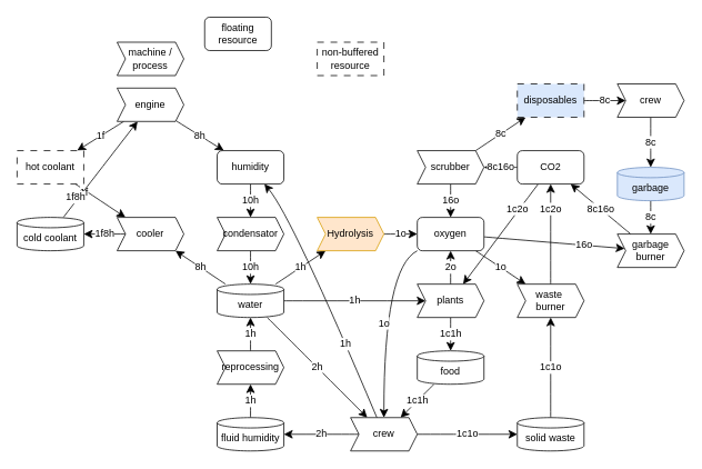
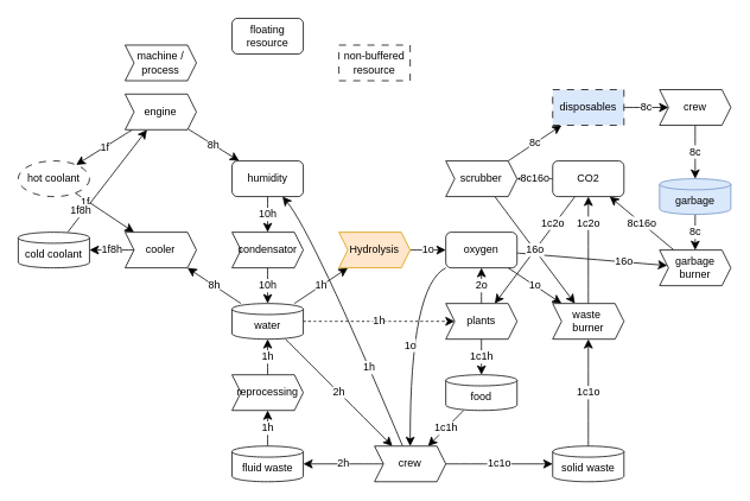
  <mxCell id="0" />
  <mxCell id="1" parent="0" />
  <mxCell id="2" value="machine / process" style="shape=step;perimeter=stepPerimeter;whiteSpace=wrap;html=1;fixedSize=1;size=10;" parent="1" vertex="1"><mxGeometry x="140" y="50" width="80" height="40" as="geometry" /></mxCell>
- <mxCell id="3" value="floating resource" style="rounded=1;whiteSpace=wrap;html=1;" parent="1" vertex="1"><mxGeometry x="245" y="20" width="80" height="40" as="geometry" /></mxCell>
+ <mxCell id="3" value="floating resource" style="rounded=1;whiteSpace=wrap;html=1;" parent="1" vertex="1"><mxGeometry x="260" y="20" width="80" height="40" as="geometry" /></mxCell>
  <mxCell id="4" value="8h" style="edgeStyle=none;curved=1;rounded=0;orthogonalLoop=1;jettySize=auto;html=1;fontSize=12;startSize=8;endSize=8;" parent="1" source="8" target="20" edge="1"><mxGeometry relative="1" as="geometry" /></mxCell>
- <mxCell id="5" value="1h" style="edgeStyle=none;curved=1;rounded=0;orthogonalLoop=1;jettySize=auto;html=1;fontSize=12;startSize=8;endSize=8;" parent="1" source="8" target="23" edge="1"><mxGeometry relative="1" as="geometry" /></mxCell>
+ <mxCell id="5" value="1h" style="edgeStyle=none;curved=1;rounded=0;orthogonalLoop=1;jettySize=auto;html=1;fontSize=12;startSize=8;endSize=8;dashed=1;" parent="1" source="8" target="23" edge="1"><mxGeometry relative="1" as="geometry" /></mxCell>
  <mxCell id="6" value="2h" style="edgeStyle=none;curved=1;rounded=0;orthogonalLoop=1;jettySize=auto;html=1;fontSize=12;startSize=8;endSize=8;" parent="1" source="8" target="28" edge="1"><mxGeometry relative="1" as="geometry" /></mxCell>
  <mxCell id="7" value="1h" style="edgeStyle=none;curved=1;rounded=0;orthogonalLoop=1;jettySize=auto;html=1;fontSize=12;startSize=8;endSize=8;" edge="1" parent="1" source="8" target="47"><mxGeometry relative="1" as="geometry" /></mxCell>
  <mxCell id="8" value="water" style="shape=cylinder3;whiteSpace=wrap;html=1;boundedLbl=1;backgroundOutline=1;size=6.207;" parent="1" vertex="1"><mxGeometry x="260" y="340" width="80" height="40" as="geometry" /></mxCell>
  <mxCell id="9" value="1o" style="edgeStyle=none;curved=1;rounded=0;orthogonalLoop=1;jettySize=auto;html=1;fontSize=12;startSize=8;endSize=8;" parent="1" source="12" target="45" edge="1"><mxGeometry relative="1" as="geometry" /></mxCell>
  <mxCell id="10" value="1o" style="edgeStyle=none;curved=1;rounded=0;orthogonalLoop=1;jettySize=auto;html=1;fontSize=12;startSize=8;endSize=8;" edge="1" parent="1" source="12" target="28"><mxGeometry relative="1" as="geometry"><Array as="points"><mxPoint x="460" y="320" /></Array></mxGeometry></mxCell>
  <mxCell id="11" value="16o" style="edgeStyle=none;curved=1;rounded=0;orthogonalLoop=1;jettySize=auto;html=1;fontSize=12;startSize=8;endSize=8;" edge="1" parent="1" source="12" target="58"><mxGeometry x="0.412" relative="1" as="geometry"><mxPoint as="offset" /></mxGeometry></mxCell>
  <mxCell id="12" value="oxygen" style="rounded=1;whiteSpace=wrap;html=1;" parent="1" vertex="1"><mxGeometry x="500" y="260" width="80" height="40" as="geometry" /></mxCell>
  <mxCell id="13" value="1f" style="edgeStyle=none;curved=1;rounded=0;orthogonalLoop=1;jettySize=auto;html=1;fontSize=12;startSize=8;endSize=8;" parent="1" source="59" target="20" edge="1"><mxGeometry x="-0.615" y="-3" relative="1" as="geometry"><mxPoint x="90" y="220" as="sourcePoint" /><mxPoint as="offset" /></mxGeometry></mxCell>
  <mxCell id="14" value="1f8h" style="edgeStyle=none;curved=1;rounded=0;orthogonalLoop=1;jettySize=auto;html=1;fontSize=12;startSize=8;endSize=8;" parent="1" source="15" target="18" edge="1"><mxGeometry x="-0.615" y="3" relative="1" as="geometry"><mxPoint as="offset" /></mxGeometry></mxCell>
  <mxCell id="15" value="cold coolant" style="shape=cylinder3;whiteSpace=wrap;html=1;boundedLbl=1;backgroundOutline=1;size=6.207;" parent="1" vertex="1"><mxGeometry x="20" y="260" width="80" height="40" as="geometry" /></mxCell>
  <mxCell id="16" value="1f" style="edgeStyle=none;curved=1;rounded=0;orthogonalLoop=1;jettySize=auto;html=1;fontSize=12;startSize=8;endSize=8;" parent="1" source="18" target="59" edge="1"><mxGeometry relative="1" as="geometry"><mxPoint x="100" y="200" as="targetPoint" /></mxGeometry></mxCell>
  <mxCell id="17" value="8h" style="edgeStyle=none;curved=1;rounded=0;orthogonalLoop=1;jettySize=auto;html=1;fontSize=12;startSize=8;endSize=8;" parent="1" source="18" target="30" edge="1"><mxGeometry relative="1" as="geometry" /></mxCell>
  <mxCell id="18" value="engine" style="shape=step;perimeter=stepPerimeter;whiteSpace=wrap;html=1;fixedSize=1;size=10;" parent="1" vertex="1"><mxGeometry x="140" y="105" width="80" height="40" as="geometry" /></mxCell>
  <mxCell id="19" value="1f8h" style="edgeStyle=none;curved=1;rounded=0;orthogonalLoop=1;jettySize=auto;html=1;fontSize=12;startSize=8;endSize=8;" parent="1" source="20" target="15" edge="1"><mxGeometry relative="1" as="geometry" /></mxCell>
  <mxCell id="20" value="cooler" style="shape=step;perimeter=stepPerimeter;whiteSpace=wrap;html=1;fixedSize=1;size=10;" parent="1" vertex="1"><mxGeometry x="140" y="260" width="80" height="40" as="geometry" /></mxCell>
  <mxCell id="21" value="1c1h" style="edgeStyle=none;curved=1;rounded=0;orthogonalLoop=1;jettySize=auto;html=1;fontSize=12;startSize=8;endSize=8;" parent="1" source="23" target="56" edge="1"><mxGeometry relative="1" as="geometry"><mxPoint x="613.333" y="420" as="sourcePoint" /><mxPoint x="540" y="420" as="targetPoint" /></mxGeometry></mxCell>
  <mxCell id="22" value="2o" style="edgeStyle=none;curved=1;rounded=0;orthogonalLoop=1;jettySize=auto;html=1;fontSize=12;startSize=8;endSize=8;" parent="1" source="23" target="12" edge="1"><mxGeometry relative="1" as="geometry" /></mxCell>
  <mxCell id="23" value="plants" style="shape=step;perimeter=stepPerimeter;whiteSpace=wrap;html=1;fixedSize=1;size=10;" parent="1" vertex="1"><mxGeometry x="500" y="340" width="80" height="40" as="geometry" /></mxCell>
  <mxCell id="24" value="1c1h" style="edgeStyle=none;curved=1;rounded=0;orthogonalLoop=1;jettySize=auto;html=1;fontSize=12;startSize=8;endSize=8;" parent="1" source="56" target="28" edge="1"><mxGeometry relative="1" as="geometry"><mxPoint x="540" y="460" as="sourcePoint" /></mxGeometry></mxCell>
  <mxCell id="25" value="1c1o" style="edgeStyle=none;curved=1;rounded=0;orthogonalLoop=1;jettySize=auto;html=1;fontSize=12;startSize=8;endSize=8;" parent="1" source="28" target="53" edge="1"><mxGeometry relative="1" as="geometry"><mxPoint x="620" y="520" as="targetPoint" /></mxGeometry></mxCell>
  <mxCell id="26" value="2h" style="edgeStyle=none;curved=1;rounded=0;orthogonalLoop=1;jettySize=auto;html=1;fontSize=12;startSize=8;endSize=8;" edge="1" parent="1" source="28" target="55"><mxGeometry relative="1" as="geometry" /></mxCell>
  <mxCell id="27" value="1h" style="edgeStyle=none;curved=1;rounded=0;orthogonalLoop=1;jettySize=auto;html=1;fontSize=12;startSize=8;endSize=8;" edge="1" parent="1" source="28" target="30"><mxGeometry x="-0.386" relative="1" as="geometry"><Array as="points"><mxPoint x="350" y="260" /></Array><mxPoint as="offset" /></mxGeometry></mxCell>
  <mxCell id="28" value="crew" style="shape=step;perimeter=stepPerimeter;whiteSpace=wrap;html=1;fixedSize=1;size=10;" parent="1" vertex="1"><mxGeometry x="420" y="500" width="80" height="40" as="geometry" /></mxCell>
  <mxCell id="29" value="10h" style="edgeStyle=none;curved=1;rounded=0;orthogonalLoop=1;jettySize=auto;html=1;fontSize=12;startSize=8;endSize=8;" parent="1" source="30" target="32" edge="1"><mxGeometry relative="1" as="geometry" /></mxCell>
  <mxCell id="30" value="humidity" style="rounded=1;whiteSpace=wrap;html=1;" parent="1" vertex="1"><mxGeometry x="260" y="180" width="80" height="40" as="geometry" /></mxCell>
  <mxCell id="31" value="10h" style="edgeStyle=none;curved=1;rounded=0;orthogonalLoop=1;jettySize=auto;html=1;fontSize=12;startSize=8;endSize=8;" parent="1" source="32" target="8" edge="1"><mxGeometry relative="1" as="geometry" /></mxCell>
  <mxCell id="32" value="condensator" style="shape=step;perimeter=stepPerimeter;whiteSpace=wrap;html=1;fixedSize=1;size=10;" parent="1" vertex="1"><mxGeometry x="260" y="260" width="80" height="40" as="geometry" /></mxCell>
  <mxCell id="33" value="1h" style="edgeStyle=none;curved=1;rounded=0;orthogonalLoop=1;jettySize=auto;html=1;fontSize=12;startSize=8;endSize=8;" parent="1" source="34" target="8" edge="1"><mxGeometry relative="1" as="geometry" /></mxCell>
  <mxCell id="34" value="reprocessing" style="shape=step;perimeter=stepPerimeter;whiteSpace=wrap;html=1;fixedSize=1;size=10;" parent="1" vertex="1"><mxGeometry x="260" y="420" width="80" height="40" as="geometry" /></mxCell>
  <mxCell id="35" value="1c2o" style="edgeStyle=none;curved=1;rounded=0;orthogonalLoop=1;jettySize=auto;html=1;fontSize=12;startSize=8;endSize=8;" parent="1" source="38" target="23" edge="1"><mxGeometry x="-0.48" y="-2" relative="1" as="geometry"><mxPoint as="offset" /></mxGeometry></mxCell>
  <mxCell id="36" value="8c16o" style="edgeStyle=none;curved=1;rounded=0;orthogonalLoop=1;jettySize=auto;html=1;fontSize=12;startSize=8;endSize=8;" parent="1" source="38" target="40" edge="1"><mxGeometry relative="1" as="geometry" /></mxCell>
- <mxCell id="37" value="16o" style="edgeStyle=none;curved=1;rounded=0;orthogonalLoop=1;jettySize=auto;html=1;fontSize=12;startSize=8;endSize=8;" parent="1" source="40" target="12" edge="1"><mxGeometry relative="1" as="geometry" /></mxCell>
+ <mxCell id="37" value="16o" style="edgeStyle=none;curved=1;rounded=0;orthogonalLoop=1;jettySize=auto;html=1;fontSize=12;startSize=8;endSize=8;" parent="1" source="40" target="45" edge="1"><mxGeometry relative="1" as="geometry" /></mxCell>
  <mxCell id="38" value="CO2" style="rounded=1;whiteSpace=wrap;html=1;" parent="1" vertex="1"><mxGeometry x="620" y="180" width="80" height="40" as="geometry" /></mxCell>
  <mxCell id="39" value="8c" style="edgeStyle=none;curved=1;rounded=0;orthogonalLoop=1;jettySize=auto;html=1;fontSize=12;startSize=8;endSize=8;" parent="1" source="40" target="50" edge="1"><mxGeometry x="-0.002" relative="1" as="geometry"><mxPoint as="offset" /></mxGeometry></mxCell>
  <mxCell id="40" value="scrubber" style="shape=step;perimeter=stepPerimeter;whiteSpace=wrap;html=1;fixedSize=1;size=10;" parent="1" vertex="1"><mxGeometry x="500" y="180" width="80" height="40" as="geometry" /></mxCell>
  <mxCell id="41" value="8c" style="edgeStyle=none;curved=1;rounded=0;orthogonalLoop=1;jettySize=auto;html=1;fontSize=12;startSize=8;endSize=8;" parent="1" source="42" target="51" edge="1"><mxGeometry relative="1" as="geometry"><mxPoint x="780" y="340" as="targetPoint" /></mxGeometry></mxCell>
  <mxCell id="42" value="crew" style="shape=step;perimeter=stepPerimeter;whiteSpace=wrap;html=1;fixedSize=1;size=10;" parent="1" vertex="1"><mxGeometry x="740" y="100" width="80" height="40" as="geometry" /></mxCell>
  <mxCell id="43" value="8c" style="edgeStyle=none;curved=1;rounded=0;orthogonalLoop=1;jettySize=auto;html=1;fontSize=12;startSize=8;endSize=8;" parent="1" source="51" target="58" edge="1"><mxGeometry relative="1" as="geometry"><mxPoint x="740" y="360" as="sourcePoint" /></mxGeometry></mxCell>
  <mxCell id="44" value="1c2o" style="edgeStyle=none;curved=1;rounded=0;orthogonalLoop=1;jettySize=auto;html=1;fontSize=12;startSize=8;endSize=8;" parent="1" source="45" target="38" edge="1"><mxGeometry x="0.5" relative="1" as="geometry"><mxPoint as="offset" /></mxGeometry></mxCell>
  <mxCell id="45" value="waste&amp;nbsp;&lt;div&gt;burner&lt;/div&gt;" style="shape=step;perimeter=stepPerimeter;whiteSpace=wrap;html=1;fixedSize=1;size=10;" parent="1" vertex="1"><mxGeometry x="620" y="340" width="80" height="40" as="geometry" /></mxCell>
  <mxCell id="46" value="1o" style="edgeStyle=none;curved=1;rounded=0;orthogonalLoop=1;jettySize=auto;html=1;fontSize=12;startSize=8;endSize=8;" edge="1" parent="1" source="47" target="12"><mxGeometry relative="1" as="geometry" /></mxCell>
  <mxCell id="47" value="Hydrolysis" style="shape=step;perimeter=stepPerimeter;whiteSpace=wrap;html=1;fixedSize=1;size=10;fillColor=#ffe6cc;strokeColor=#d79b00;" vertex="1" parent="1"><mxGeometry x="380" y="260" width="80" height="40" as="geometry" /></mxCell>
  <mxCell id="48" value="non-buffered&lt;div&gt;resource&lt;/div&gt;" style="rounded=0;whiteSpace=wrap;html=1;dashed=1;dashPattern=8 8;" vertex="1" parent="1"><mxGeometry x="380" y="50" width="80" height="40" as="geometry" /></mxCell>
  <mxCell id="49" value="8c" style="edgeStyle=none;curved=1;rounded=0;orthogonalLoop=1;jettySize=auto;html=1;fontSize=12;startSize=8;endSize=8;" edge="1" parent="1" source="50" target="42"><mxGeometry relative="1" as="geometry" /></mxCell>
  <mxCell id="50" value="disposables" style="rounded=0;whiteSpace=wrap;html=1;dashed=1;dashPattern=8 8;fillColor=#dae8fc;" vertex="1" parent="1"><mxGeometry x="620" y="100" width="80" height="40" as="geometry" /></mxCell>
  <mxCell id="51" value="garbage" style="shape=cylinder3;whiteSpace=wrap;html=1;boundedLbl=1;backgroundOutline=1;size=6.207;fillColor=#dae8fc;strokeColor=#6c8ebf;" vertex="1" parent="1"><mxGeometry x="740" y="200" width="80" height="40" as="geometry" /></mxCell>
  <mxCell id="52" value="1c1o" style="edgeStyle=none;curved=1;rounded=0;orthogonalLoop=1;jettySize=auto;html=1;fontSize=12;startSize=8;endSize=8;" edge="1" parent="1" source="53" target="45"><mxGeometry relative="1" as="geometry" /></mxCell>
  <mxCell id="53" value="solid waste" style="shape=cylinder3;whiteSpace=wrap;html=1;boundedLbl=1;backgroundOutline=1;size=6.207;" vertex="1" parent="1"><mxGeometry x="620" y="500" width="80" height="40" as="geometry" /></mxCell>
  <mxCell id="54" value="1h" style="edgeStyle=none;curved=1;rounded=0;orthogonalLoop=1;jettySize=auto;html=1;fontSize=12;startSize=8;endSize=8;" edge="1" parent="1" source="55" target="34"><mxGeometry relative="1" as="geometry"><mxPoint as="offset" /></mxGeometry></mxCell>
- <mxCell id="55" value="fluid humidity" style="shape=cylinder3;whiteSpace=wrap;html=1;boundedLbl=1;backgroundOutline=1;size=6.207;" vertex="1" parent="1"><mxGeometry x="260" y="500" width="80" height="40" as="geometry" /></mxCell>
+ <mxCell id="55" value="fluid waste" style="shape=cylinder3;whiteSpace=wrap;html=1;boundedLbl=1;backgroundOutline=1;size=6.207;" vertex="1" parent="1"><mxGeometry x="260" y="500" width="80" height="40" as="geometry" /></mxCell>
  <mxCell id="56" value="food" style="shape=cylinder3;whiteSpace=wrap;html=1;boundedLbl=1;backgroundOutline=1;size=6.207;" vertex="1" parent="1"><mxGeometry x="500" y="420" width="80" height="40" as="geometry" /></mxCell>
  <mxCell id="57" value="8c16o" style="edgeStyle=none;curved=1;rounded=0;orthogonalLoop=1;jettySize=auto;html=1;fontSize=12;startSize=8;endSize=8;" edge="1" parent="1" source="58" target="38"><mxGeometry relative="1" as="geometry" /></mxCell>
  <mxCell id="58" value="garbage burner" style="shape=step;perimeter=stepPerimeter;whiteSpace=wrap;html=1;fixedSize=1;size=10;" vertex="1" parent="1"><mxGeometry x="740" y="280" width="80" height="40" as="geometry" /></mxCell>
- <mxCell id="59" value="hot coolant" style="rounded=0;whiteSpace=wrap;html=1;dashed=1;dashPattern=8 8;" vertex="1" parent="1"><mxGeometry x="20" y="180" width="80" height="40" as="geometry" /></mxCell>
+ <mxCell id="59" value="hot coolant" style="ellipse;whiteSpace=wrap;html=1;dashed=1;dashPattern=8 8;" vertex="1" parent="1"><mxGeometry x="20" y="180" width="80" height="40" as="geometry" /></mxCell>
